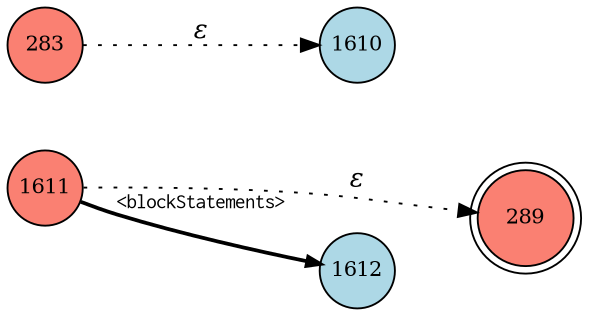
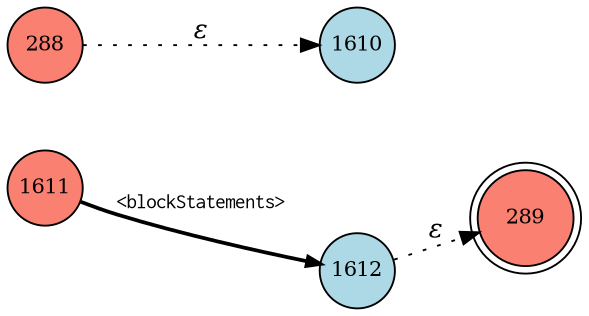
  digraph {
    rankdir=LR
    node [fillcolor=salmon fixedsize=true fontsize=11 shape=circle style=filled peripheries=1]
    edge [fontname="Times-Italic" style=dotted]
    n1 [label=289 shape=doublecircle width=.6 peripheries=""]
-   n2 [label=283 width=.55]
+   n2 [label=288 width=.55]
    n3 [fillcolor=lightblue label=1610 width=.55]
    n4 [label=1611 width=.55]
    n5 [fillcolor=lightblue label=1612 width=.55]
    n2 -> n3 [label="&epsilon;"]
    n4 -> n5 [arrowhead=normal arrowsize=.7 fontname=Courier fontsize=11 label="<blockStatements>" style=bold]
-   n4 -> n1 [label="&epsilon;"]
+   n5 -> n1 [label="&epsilon;"]
  }
